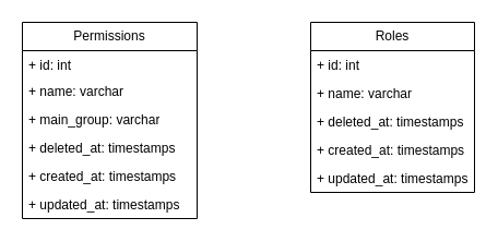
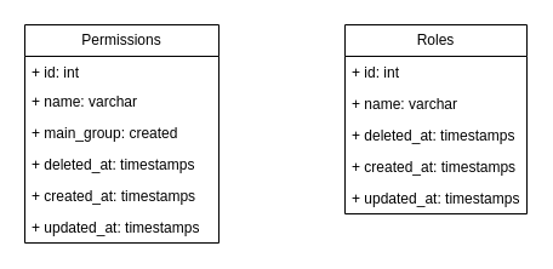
  <mxCell id="0" />
  <mxCell id="1" parent="0" />
  <mxCell id="2" value="Permissions" style="swimlane;fontStyle=0;childLayout=stackLayout;horizontal=1;startSize=26;fillColor=none;horizontalStack=0;resizeParent=1;resizeParentMax=0;resizeLast=0;collapsible=1;marginBottom=0;whiteSpace=wrap;html=1;" parent="1" vertex="1"><mxGeometry x="20" y="20" width="160" height="180" as="geometry"><mxRectangle x="90" y="60" width="110" height="30" as="alternateBounds" /></mxGeometry></mxCell>
  <mxCell id="3" value="+ id: int" style="text;strokeColor=none;fillColor=none;align=left;verticalAlign=top;spacingLeft=4;spacingRight=4;overflow=hidden;rotatable=0;points=[[0,0.5],[1,0.5]];portConstraint=eastwest;whiteSpace=wrap;html=1;" parent="2" vertex="1"><mxGeometry y="26" width="160" height="24" as="geometry" /></mxCell>
  <mxCell id="4" value="+ name: varchar" style="text;strokeColor=none;fillColor=none;align=left;verticalAlign=top;spacingLeft=4;spacingRight=4;overflow=hidden;rotatable=0;points=[[0,0.5],[1,0.5]];portConstraint=eastwest;whiteSpace=wrap;html=1;" parent="2" vertex="1"><mxGeometry y="50" width="160" height="26" as="geometry" /></mxCell>
- <mxCell id="5" value="+&amp;nbsp;main_group&lt;span style=&quot;background-color: initial;&quot;&gt;: varchar&lt;/span&gt;" style="text;strokeColor=none;fillColor=none;align=left;verticalAlign=top;spacingLeft=4;spacingRight=4;overflow=hidden;rotatable=0;points=[[0,0.5],[1,0.5]];portConstraint=eastwest;whiteSpace=wrap;html=1;" vertex="1" parent="2"><mxGeometry y="76" width="160" height="26" as="geometry" /></mxCell>
+ <mxCell id="5" value="+&amp;nbsp;main_group&lt;span style=&quot;background-color: initial;&quot;&gt;: created&lt;/span&gt;" style="text;strokeColor=none;fillColor=none;align=left;verticalAlign=top;spacingLeft=4;spacingRight=4;overflow=hidden;rotatable=0;points=[[0,0.5],[1,0.5]];portConstraint=eastwest;whiteSpace=wrap;html=1;" vertex="1" parent="2"><mxGeometry y="76" width="160" height="26" as="geometry" /></mxCell>
  <mxCell id="6" value="+ deleted_at&lt;span style=&quot;background-color: initial;&quot;&gt;: timestamps&lt;/span&gt;" style="text;strokeColor=none;fillColor=none;align=left;verticalAlign=top;spacingLeft=4;spacingRight=4;overflow=hidden;rotatable=0;points=[[0,0.5],[1,0.5]];portConstraint=eastwest;whiteSpace=wrap;html=1;" vertex="1" parent="2"><mxGeometry y="102" width="160" height="26" as="geometry" /></mxCell>
  <mxCell id="7" value="+&amp;nbsp;created_at&lt;span style=&quot;background-color: initial;&quot;&gt;: timestamps&lt;/span&gt;" style="text;strokeColor=none;fillColor=none;align=left;verticalAlign=top;spacingLeft=4;spacingRight=4;overflow=hidden;rotatable=0;points=[[0,0.5],[1,0.5]];portConstraint=eastwest;whiteSpace=wrap;html=1;" parent="2" vertex="1"><mxGeometry y="128" width="160" height="26" as="geometry" /></mxCell>
  <mxCell id="8" value="+ updated_at&lt;span style=&quot;background-color: initial;&quot;&gt;: timestamps&lt;/span&gt;" style="text;strokeColor=none;fillColor=none;align=left;verticalAlign=top;spacingLeft=4;spacingRight=4;overflow=hidden;rotatable=0;points=[[0,0.5],[1,0.5]];portConstraint=eastwest;whiteSpace=wrap;html=1;" vertex="1" parent="2"><mxGeometry y="154" width="160" height="26" as="geometry" /></mxCell>
  <mxCell id="9" value="Roles" style="swimlane;fontStyle=0;childLayout=stackLayout;horizontal=1;startSize=26;fillColor=none;horizontalStack=0;resizeParent=1;resizeParentMax=0;resizeLast=0;collapsible=1;marginBottom=0;whiteSpace=wrap;html=1;" vertex="1" parent="1"><mxGeometry x="284" y="20" width="150" height="156" as="geometry" /></mxCell>
  <mxCell id="10" value="+ id: int" style="text;strokeColor=none;fillColor=none;align=left;verticalAlign=top;spacingLeft=4;spacingRight=4;overflow=hidden;rotatable=0;points=[[0,0.5],[1,0.5]];portConstraint=eastwest;whiteSpace=wrap;html=1;" vertex="1" parent="9"><mxGeometry y="26" width="150" height="26" as="geometry" /></mxCell>
  <mxCell id="11" value="+ name: varchar" style="text;strokeColor=none;fillColor=none;align=left;verticalAlign=top;spacingLeft=4;spacingRight=4;overflow=hidden;rotatable=0;points=[[0,0.5],[1,0.5]];portConstraint=eastwest;whiteSpace=wrap;html=1;" vertex="1" parent="9"><mxGeometry y="52" width="150" height="26" as="geometry" /></mxCell>
  <mxCell id="12" value="+ deleted_at&lt;span style=&quot;background-color: initial;&quot;&gt;: timestamps&lt;/span&gt;" style="text;strokeColor=none;fillColor=none;align=left;verticalAlign=top;spacingLeft=4;spacingRight=4;overflow=hidden;rotatable=0;points=[[0,0.5],[1,0.5]];portConstraint=eastwest;whiteSpace=wrap;html=1;" vertex="1" parent="9"><mxGeometry y="78" width="150" height="26" as="geometry" /></mxCell>
  <mxCell id="13" value="+&amp;nbsp;created_at&lt;span style=&quot;background-color: initial;&quot;&gt;: timestamps&lt;/span&gt;" style="text;strokeColor=none;fillColor=none;align=left;verticalAlign=top;spacingLeft=4;spacingRight=4;overflow=hidden;rotatable=0;points=[[0,0.5],[1,0.5]];portConstraint=eastwest;whiteSpace=wrap;html=1;" vertex="1" parent="9"><mxGeometry y="104" width="150" height="26" as="geometry" /></mxCell>
  <mxCell id="14" value="+ updated_at&lt;span style=&quot;background-color: initial;&quot;&gt;: timestamps&lt;/span&gt;" style="text;strokeColor=none;fillColor=none;align=left;verticalAlign=top;spacingLeft=4;spacingRight=4;overflow=hidden;rotatable=0;points=[[0,0.5],[1,0.5]];portConstraint=eastwest;whiteSpace=wrap;html=1;" vertex="1" parent="9"><mxGeometry y="130" width="150" height="26" as="geometry" /></mxCell>
